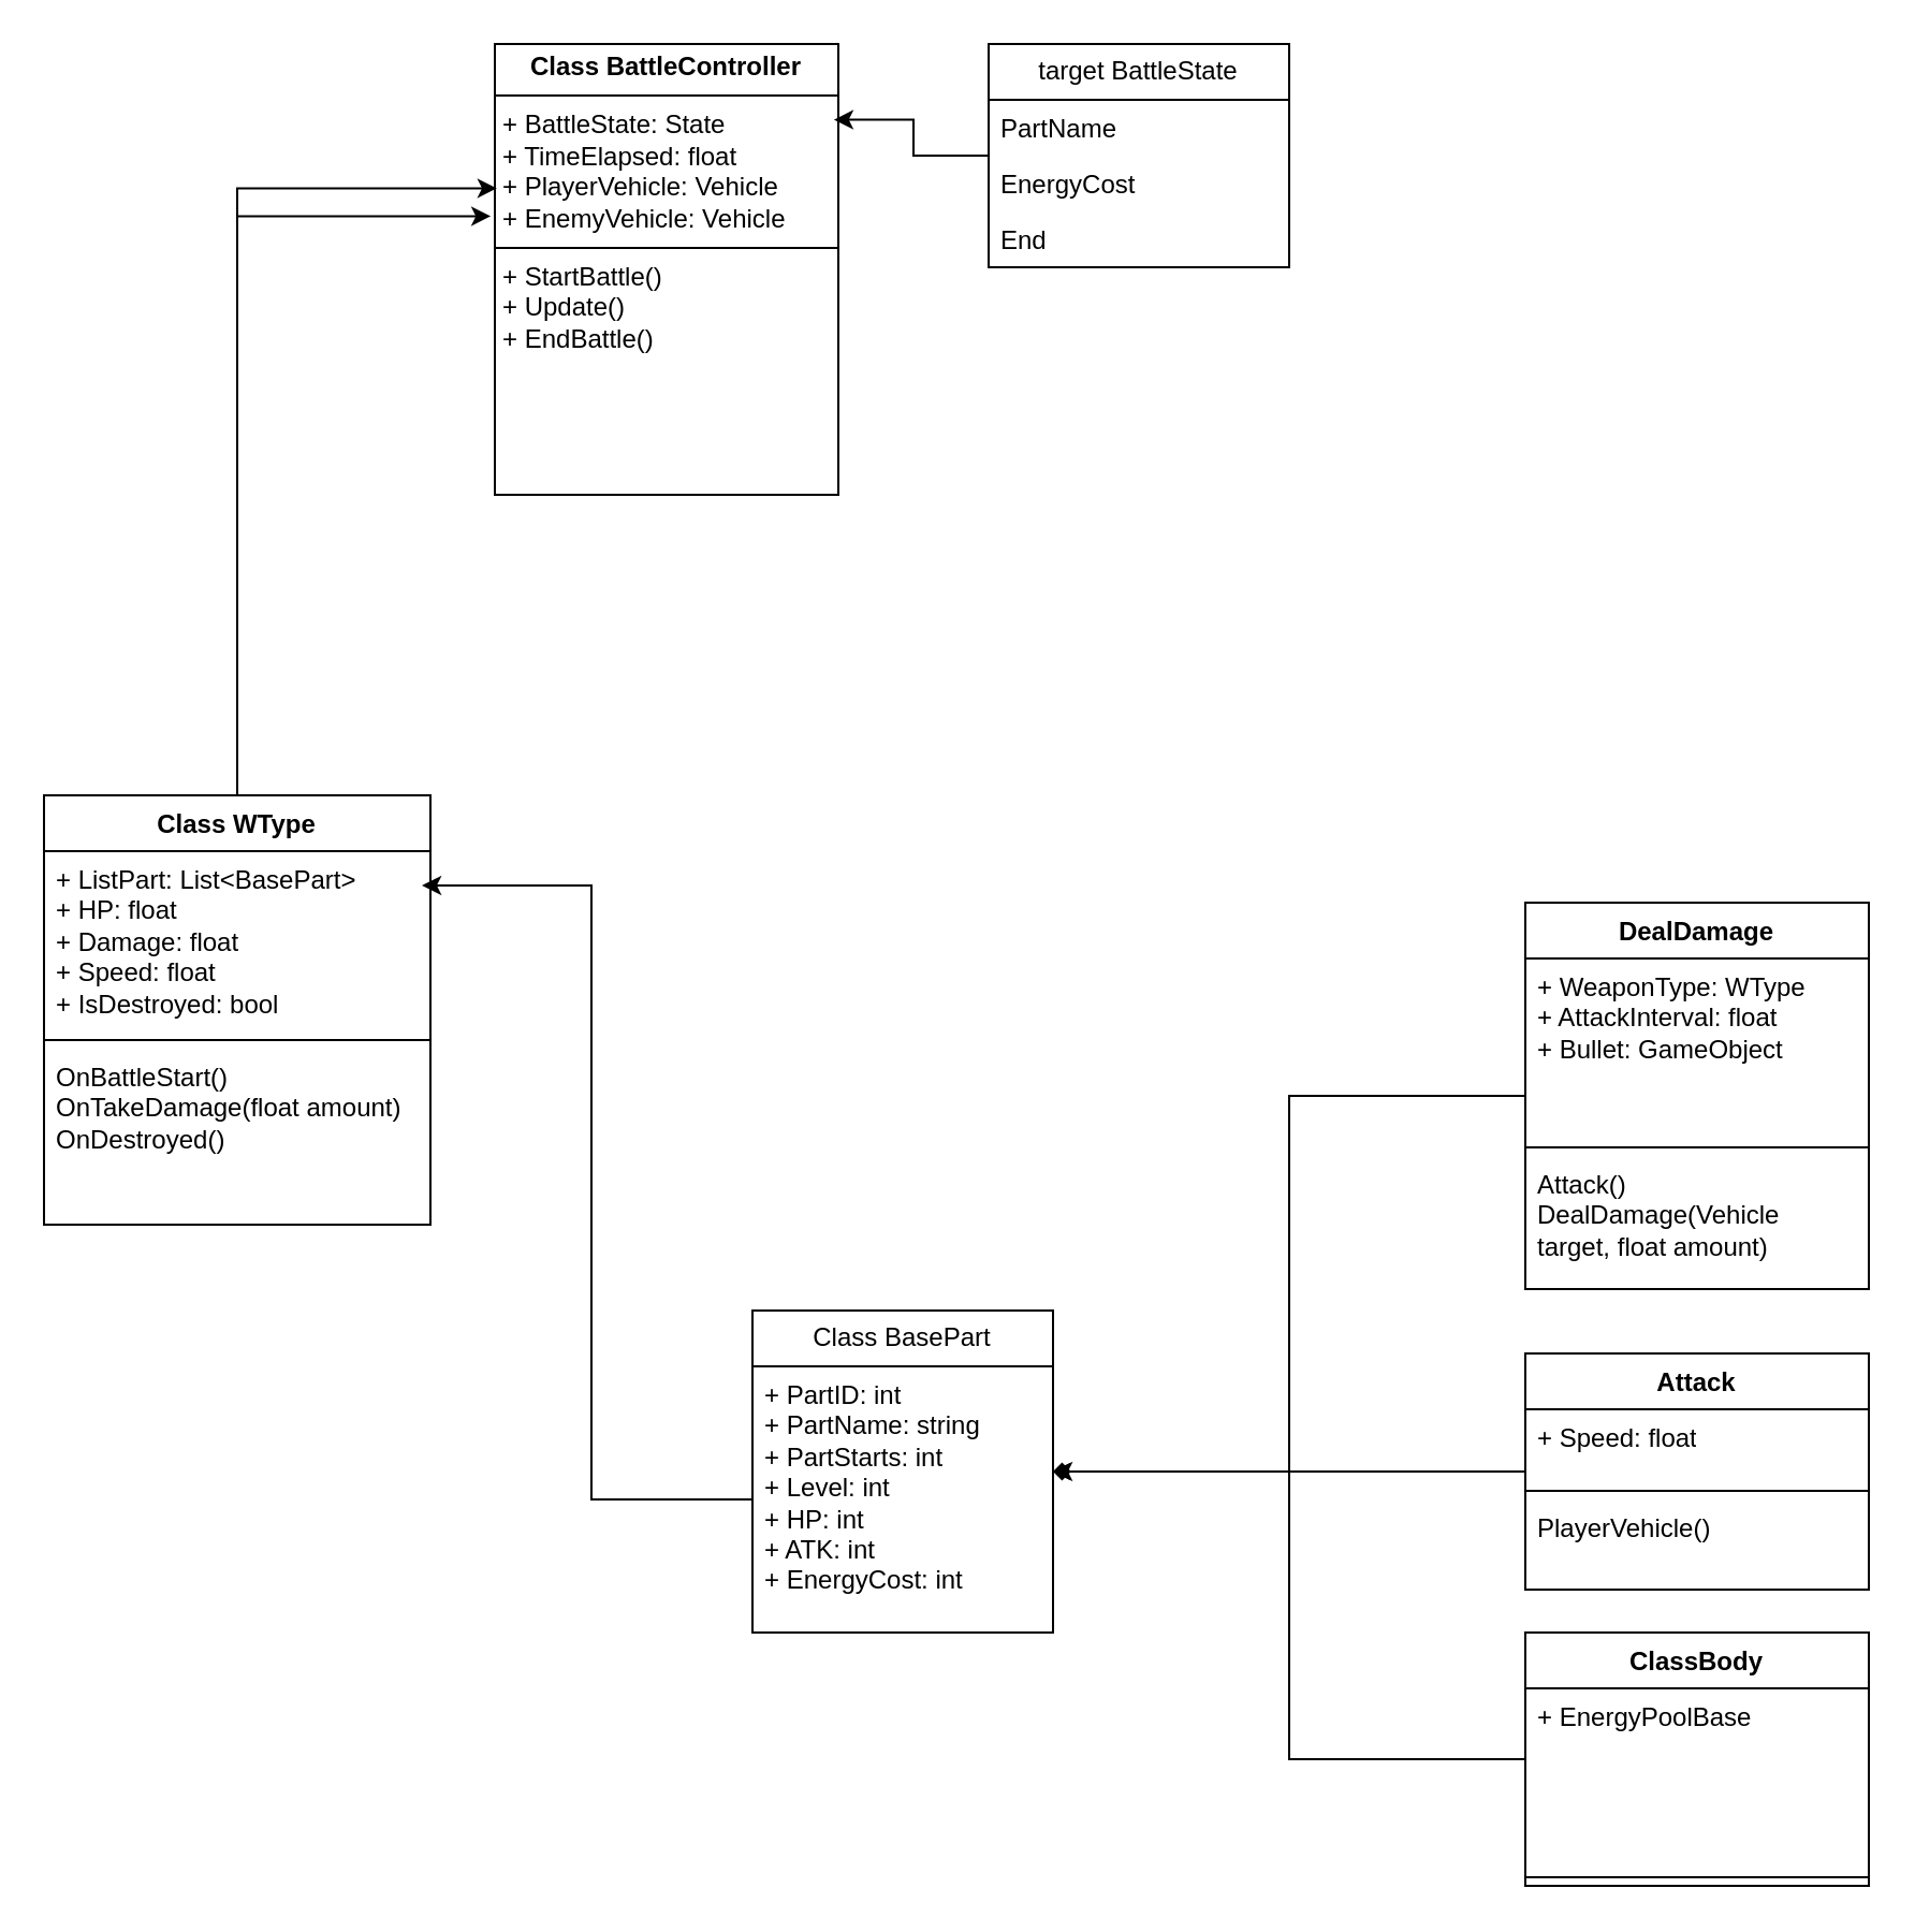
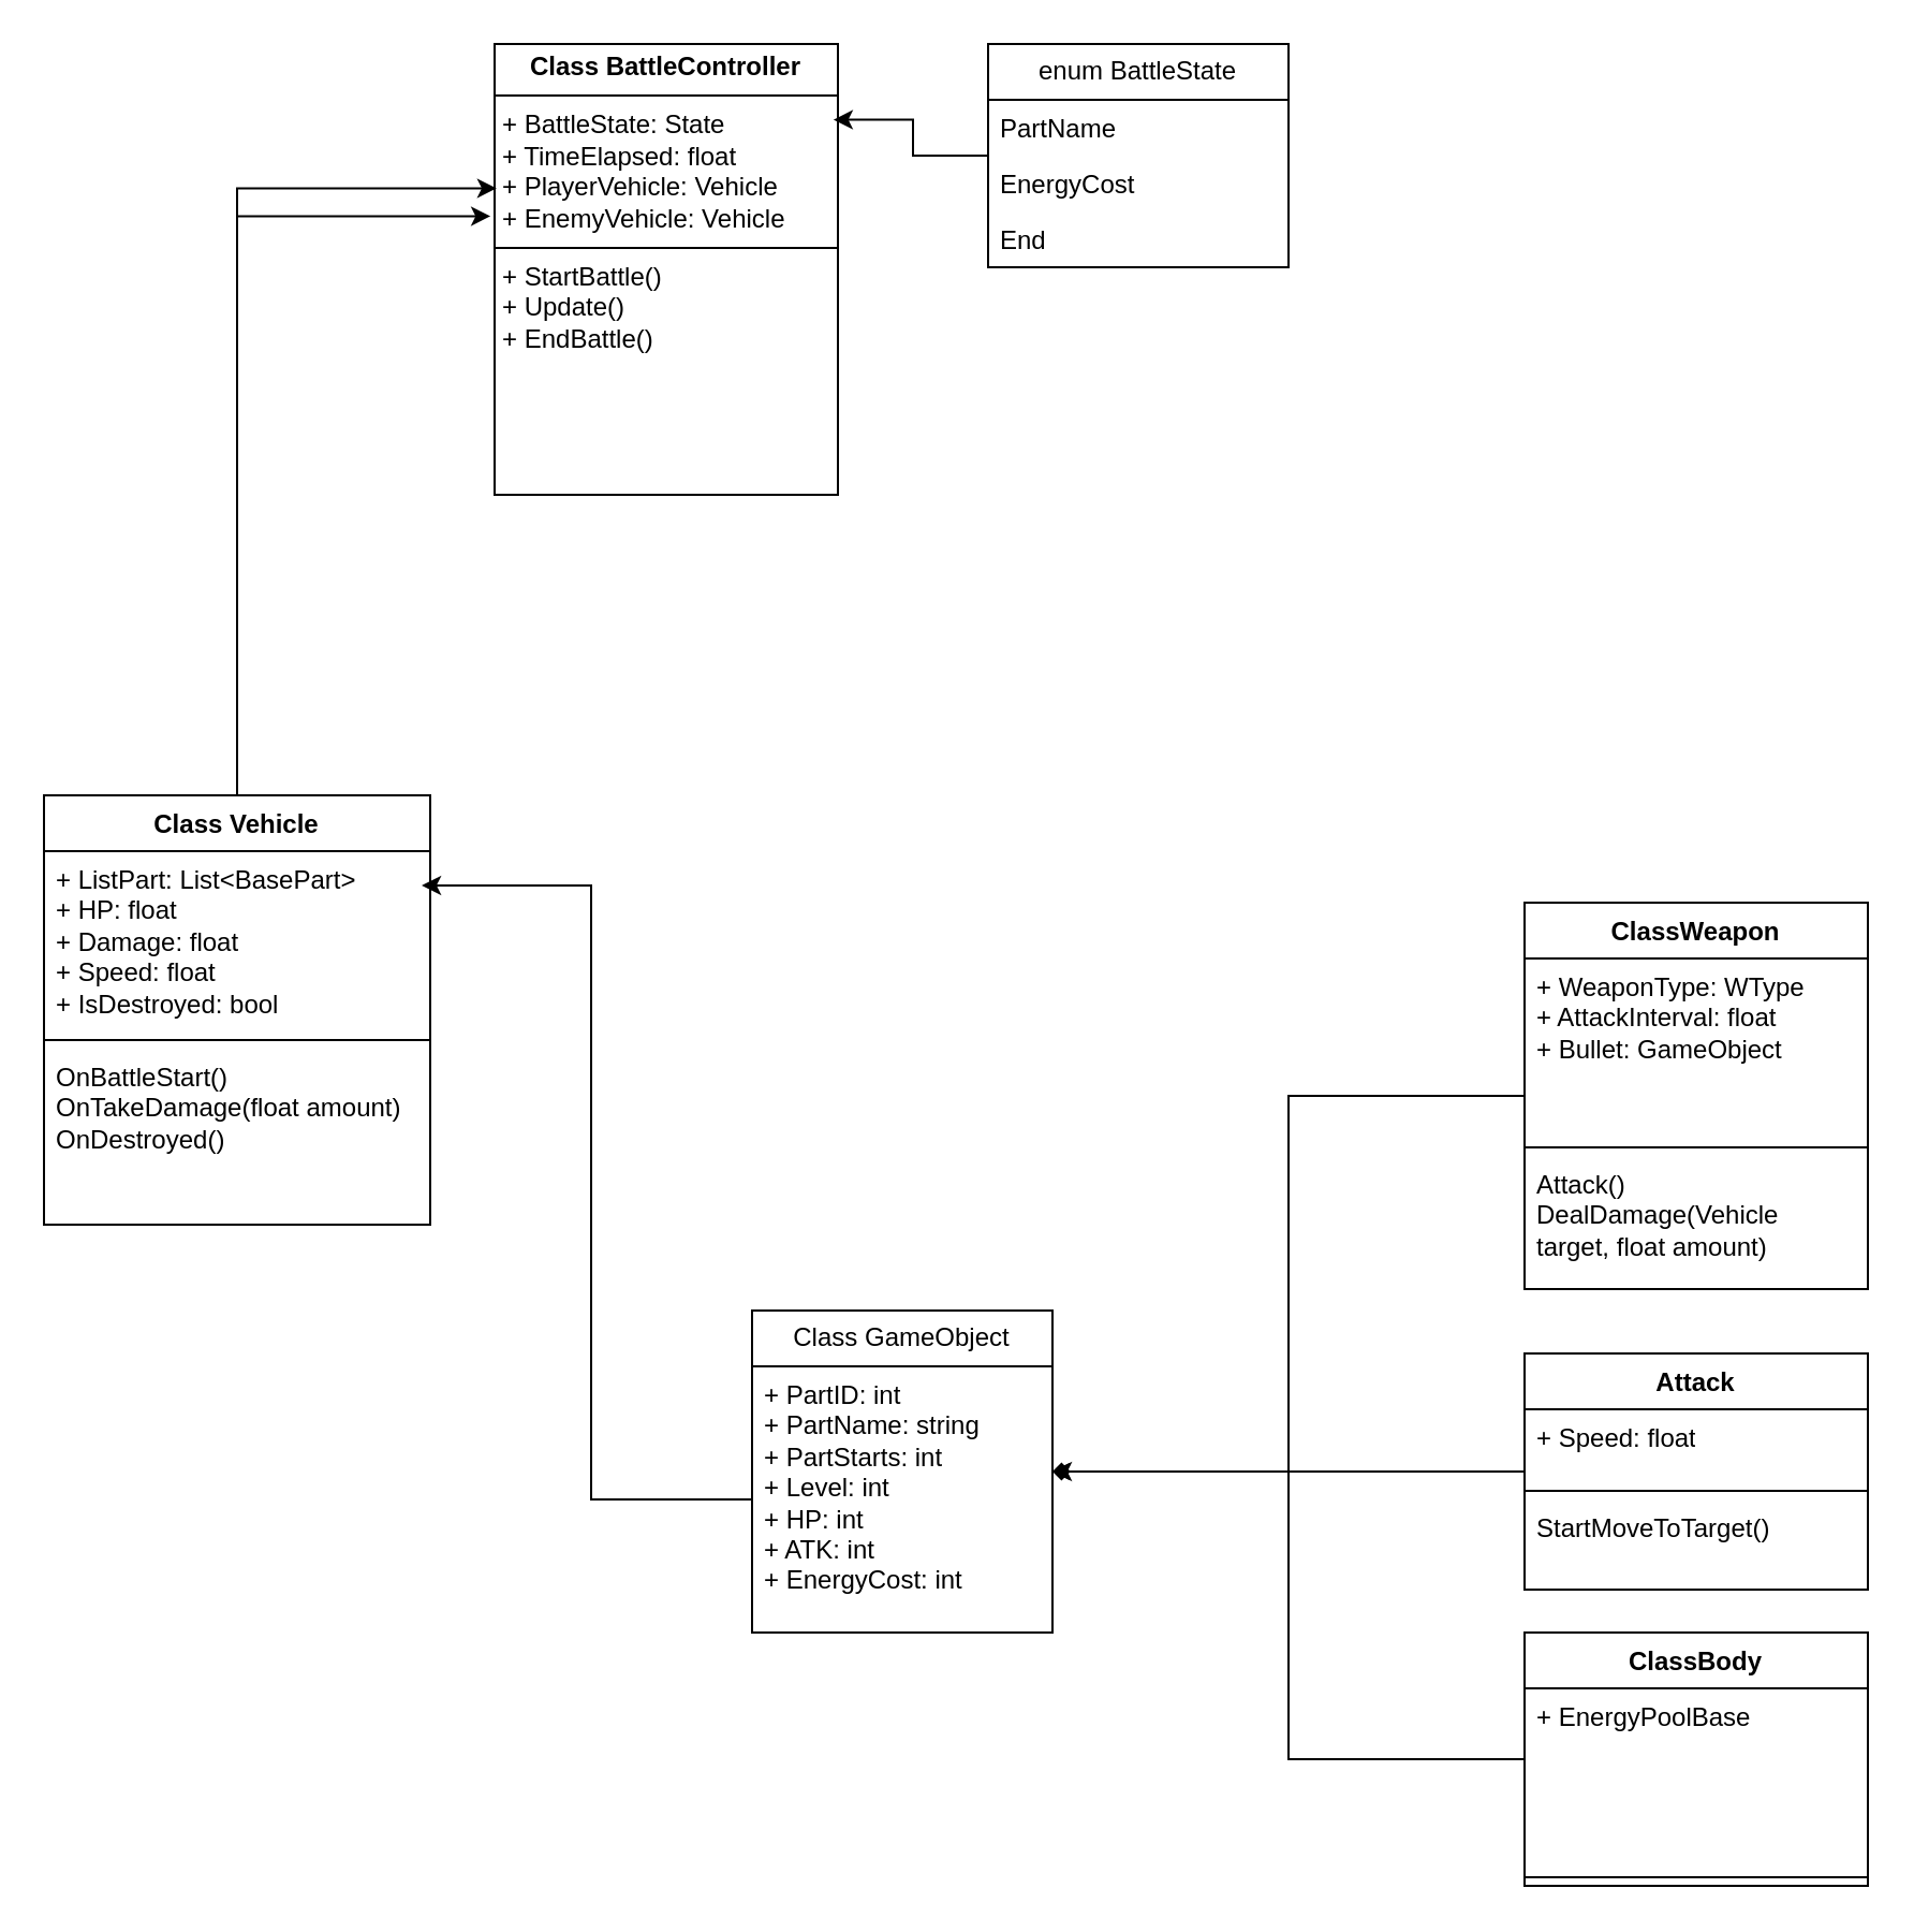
  <mxCell id="0" />
  <mxCell id="1" parent="0" />
  <mxCell id="2" value="&lt;p style=&quot;margin:0px;margin-top:4px;text-align:center;&quot;&gt;&lt;b&gt;Class BattleController&lt;/b&gt;&lt;/p&gt;&lt;hr size=&quot;1&quot; style=&quot;border-style:solid;&quot;&gt;&lt;p style=&quot;margin:0px;margin-left:4px;&quot;&gt;+ BattleState: State&lt;/p&gt;&lt;p style=&quot;margin:0px;margin-left:4px;&quot;&gt;+ TimeElapsed: float&lt;/p&gt;&lt;p style=&quot;margin:0px;margin-left:4px;&quot;&gt;+ PlayerVehicle: Vehicle&lt;/p&gt;&lt;p style=&quot;margin:0px;margin-left:4px;&quot;&gt;+ EnemyVehicle: Vehicle&lt;/p&gt;&lt;hr size=&quot;1&quot; style=&quot;border-style:solid;&quot;&gt;&lt;p style=&quot;margin:0px;margin-left:4px;&quot;&gt;+ StartBattle()&lt;/p&gt;&lt;p style=&quot;margin:0px;margin-left:4px;&quot;&gt;+ Update()&lt;/p&gt;&lt;p style=&quot;margin:0px;margin-left:4px;&quot;&gt;+ EndBattle()&lt;/p&gt;" style="verticalAlign=top;align=left;overflow=fill;html=1;whiteSpace=wrap;" vertex="1" parent="1"><mxGeometry x="230" y="20" width="160" height="210" as="geometry" /></mxCell>
- <mxCell id="3" value="target BattleState" style="swimlane;fontStyle=0;childLayout=stackLayout;horizontal=1;startSize=26;fillColor=none;horizontalStack=0;resizeParent=1;resizeParentMax=0;resizeLast=0;collapsible=1;marginBottom=0;whiteSpace=wrap;html=1;" vertex="1" parent="1"><mxGeometry x="460" y="20" width="140" height="104" as="geometry" /></mxCell>
+ <mxCell id="3" value="enum BattleState" style="swimlane;fontStyle=0;childLayout=stackLayout;horizontal=1;startSize=26;fillColor=none;horizontalStack=0;resizeParent=1;resizeParentMax=0;resizeLast=0;collapsible=1;marginBottom=0;whiteSpace=wrap;html=1;" vertex="1" parent="1"><mxGeometry x="460" y="20" width="140" height="104" as="geometry" /></mxCell>
  <mxCell id="4" value="PartName" style="text;strokeColor=none;fillColor=none;align=left;verticalAlign=top;spacingLeft=4;spacingRight=4;overflow=hidden;rotatable=0;points=[[0,0.5],[1,0.5]];portConstraint=eastwest;whiteSpace=wrap;html=1;" vertex="1" parent="3"><mxGeometry y="26" width="140" height="26" as="geometry" /></mxCell>
  <mxCell id="5" value="EnergyCost" style="text;strokeColor=none;fillColor=none;align=left;verticalAlign=top;spacingLeft=4;spacingRight=4;overflow=hidden;rotatable=0;points=[[0,0.5],[1,0.5]];portConstraint=eastwest;whiteSpace=wrap;html=1;" vertex="1" parent="3"><mxGeometry y="52" width="140" height="26" as="geometry" /></mxCell>
  <mxCell id="6" value="End" style="text;strokeColor=none;fillColor=none;align=left;verticalAlign=top;spacingLeft=4;spacingRight=4;overflow=hidden;rotatable=0;points=[[0,0.5],[1,0.5]];portConstraint=eastwest;whiteSpace=wrap;html=1;" vertex="1" parent="3"><mxGeometry y="78" width="140" height="26" as="geometry" /></mxCell>
- <mxCell id="7" value="Class BasePart" style="swimlane;fontStyle=0;childLayout=stackLayout;horizontal=1;startSize=26;fillColor=none;horizontalStack=0;resizeParent=1;resizeParentMax=0;resizeLast=0;collapsible=1;marginBottom=0;whiteSpace=wrap;html=1;" vertex="1" parent="1"><mxGeometry x="350" y="610" width="140" height="150" as="geometry" /></mxCell>
+ <mxCell id="7" value="Class GameObject" style="swimlane;fontStyle=0;childLayout=stackLayout;horizontal=1;startSize=26;fillColor=none;horizontalStack=0;resizeParent=1;resizeParentMax=0;resizeLast=0;collapsible=1;marginBottom=0;whiteSpace=wrap;html=1;" vertex="1" parent="1"><mxGeometry x="350" y="610" width="140" height="150" as="geometry" /></mxCell>
  <mxCell id="8" value="+ PartID: int&lt;div&gt;+ PartName: string&lt;/div&gt;&lt;div&gt;+ PartStarts: int&lt;/div&gt;&lt;div&gt;+ Level: int&lt;/div&gt;&lt;div&gt;+ HP: int&lt;/div&gt;&lt;div&gt;+ ATK: int&lt;/div&gt;&lt;div&gt;+ EnergyCost: int&lt;/div&gt;" style="text;strokeColor=none;fillColor=none;align=left;verticalAlign=top;spacingLeft=4;spacingRight=4;overflow=hidden;rotatable=0;points=[[0,0.5],[1,0.5]];portConstraint=eastwest;whiteSpace=wrap;html=1;" vertex="1" parent="7"><mxGeometry y="26" width="140" height="124" as="geometry" /></mxCell>
  <mxCell id="9" style="edgeStyle=orthogonalEdgeStyle;rounded=0;orthogonalLoop=1;jettySize=auto;html=1;endArrow=open;" edge="1" parent="1" source="10" target="7"><mxGeometry relative="1" as="geometry"><mxPoint x="580" y="680" as="targetPoint" /><Array as="points"><mxPoint x="600" y="510" /><mxPoint x="600" y="685" /></Array></mxGeometry></mxCell>
- <mxCell id="10" value="DealDamage" style="swimlane;fontStyle=1;align=center;verticalAlign=top;childLayout=stackLayout;horizontal=1;startSize=26;horizontalStack=0;resizeParent=1;resizeParentMax=0;resizeLast=0;collapsible=1;marginBottom=0;whiteSpace=wrap;html=1;" vertex="1" parent="1"><mxGeometry x="710" y="420" width="160" height="180" as="geometry" /></mxCell>
+ <mxCell id="10" value="ClassWeapon" style="swimlane;fontStyle=1;align=center;verticalAlign=top;childLayout=stackLayout;horizontal=1;startSize=26;horizontalStack=0;resizeParent=1;resizeParentMax=0;resizeLast=0;collapsible=1;marginBottom=0;whiteSpace=wrap;html=1;" vertex="1" parent="1"><mxGeometry x="710" y="420" width="160" height="180" as="geometry" /></mxCell>
  <mxCell id="11" value="+ WeaponType: WType&lt;div&gt;+ AttackInterval: float&lt;/div&gt;&lt;div&gt;+ Bullet: GameObject&lt;/div&gt;" style="text;strokeColor=none;fillColor=none;align=left;verticalAlign=top;spacingLeft=4;spacingRight=4;overflow=hidden;rotatable=0;points=[[0,0.5],[1,0.5]];portConstraint=eastwest;whiteSpace=wrap;html=1;" vertex="1" parent="10"><mxGeometry y="26" width="160" height="84" as="geometry" /></mxCell>
  <mxCell id="12" value="" style="line;strokeWidth=1;fillColor=none;align=left;verticalAlign=middle;spacingTop=-1;spacingLeft=3;spacingRight=3;rotatable=0;labelPosition=right;points=[];portConstraint=eastwest;strokeColor=inherit;" vertex="1" parent="10"><mxGeometry y="110" width="160" height="8" as="geometry" /></mxCell>
  <mxCell id="13" value="Attack()&lt;div&gt;&lt;div&gt;DealDamage(Vehicle target, float amount)&lt;br&gt;&lt;div&gt;&lt;br&gt;&lt;/div&gt;&lt;/div&gt;&lt;/div&gt;" style="text;strokeColor=none;fillColor=none;align=left;verticalAlign=top;spacingLeft=4;spacingRight=4;overflow=hidden;rotatable=0;points=[[0,0.5],[1,0.5]];portConstraint=eastwest;whiteSpace=wrap;html=1;" vertex="1" parent="10"><mxGeometry y="118" width="160" height="62" as="geometry" /></mxCell>
- <mxCell id="14" value="Class WType" style="swimlane;fontStyle=1;align=center;verticalAlign=top;childLayout=stackLayout;horizontal=1;startSize=26;horizontalStack=0;resizeParent=1;resizeParentMax=0;resizeLast=0;collapsible=1;marginBottom=0;whiteSpace=wrap;html=1;" vertex="1" parent="1"><mxGeometry x="20" y="370" width="180" height="200" as="geometry" /></mxCell>
+ <mxCell id="14" value="Class Vehicle" style="swimlane;fontStyle=1;align=center;verticalAlign=top;childLayout=stackLayout;horizontal=1;startSize=26;horizontalStack=0;resizeParent=1;resizeParentMax=0;resizeLast=0;collapsible=1;marginBottom=0;whiteSpace=wrap;html=1;" vertex="1" parent="1"><mxGeometry x="20" y="370" width="180" height="200" as="geometry" /></mxCell>
  <mxCell id="15" value="+ ListPart: List&amp;lt;BasePart&amp;gt;&lt;div&gt;+ HP: float&lt;/div&gt;&lt;div&gt;+ Damage: float&lt;/div&gt;&lt;div&gt;+ Speed: float&lt;/div&gt;&lt;div&gt;+ IsDestroyed: bool&lt;/div&gt;" style="text;strokeColor=none;fillColor=none;align=left;verticalAlign=top;spacingLeft=4;spacingRight=4;overflow=hidden;rotatable=0;points=[[0,0.5],[1,0.5]];portConstraint=eastwest;whiteSpace=wrap;html=1;" vertex="1" parent="14"><mxGeometry y="26" width="180" height="84" as="geometry" /></mxCell>
  <mxCell id="16" value="" style="line;strokeWidth=1;fillColor=none;align=left;verticalAlign=middle;spacingTop=-1;spacingLeft=3;spacingRight=3;rotatable=0;labelPosition=right;points=[];portConstraint=eastwest;strokeColor=inherit;" vertex="1" parent="14"><mxGeometry y="110" width="180" height="8" as="geometry" /></mxCell>
  <mxCell id="17" value="OnBattleStart()&lt;div&gt;OnTakeDamage(float amount)&lt;br&gt;&lt;div&gt;OnDestroyed()&lt;/div&gt;&lt;/div&gt;" style="text;strokeColor=none;fillColor=none;align=left;verticalAlign=top;spacingLeft=4;spacingRight=4;overflow=hidden;rotatable=0;points=[[0,0.5],[1,0.5]];portConstraint=eastwest;whiteSpace=wrap;html=1;" vertex="1" parent="14"><mxGeometry y="118" width="180" height="82" as="geometry" /></mxCell>
  <mxCell id="18" style="edgeStyle=orthogonalEdgeStyle;rounded=0;orthogonalLoop=1;jettySize=auto;html=1;" edge="1" parent="1" source="19" target="7"><mxGeometry relative="1" as="geometry" /></mxCell>
  <mxCell id="19" value="Attack" style="swimlane;fontStyle=1;align=center;verticalAlign=top;childLayout=stackLayout;horizontal=1;startSize=26;horizontalStack=0;resizeParent=1;resizeParentMax=0;resizeLast=0;collapsible=1;marginBottom=0;whiteSpace=wrap;html=1;" vertex="1" parent="1"><mxGeometry x="710" y="630" width="160" height="110" as="geometry" /></mxCell>
  <mxCell id="20" value="+ Speed: float" style="text;strokeColor=none;fillColor=none;align=left;verticalAlign=top;spacingLeft=4;spacingRight=4;overflow=hidden;rotatable=0;points=[[0,0.5],[1,0.5]];portConstraint=eastwest;whiteSpace=wrap;html=1;" vertex="1" parent="19"><mxGeometry y="26" width="160" height="34" as="geometry" /></mxCell>
  <mxCell id="21" value="" style="line;strokeWidth=1;fillColor=none;align=left;verticalAlign=middle;spacingTop=-1;spacingLeft=3;spacingRight=3;rotatable=0;labelPosition=right;points=[];portConstraint=eastwest;strokeColor=inherit;" vertex="1" parent="19"><mxGeometry y="60" width="160" height="8" as="geometry" /></mxCell>
- <mxCell id="22" value="&lt;div&gt;&lt;div&gt;&lt;div&gt;PlayerVehicle()&lt;/div&gt;&lt;/div&gt;&lt;/div&gt;" style="text;strokeColor=none;fillColor=none;align=left;verticalAlign=top;spacingLeft=4;spacingRight=4;overflow=hidden;rotatable=0;points=[[0,0.5],[1,0.5]];portConstraint=eastwest;whiteSpace=wrap;html=1;" vertex="1" parent="19"><mxGeometry y="68" width="160" height="42" as="geometry" /></mxCell>
+ <mxCell id="22" value="&lt;div&gt;&lt;div&gt;&lt;div&gt;StartMoveToTarget()&lt;/div&gt;&lt;/div&gt;&lt;/div&gt;" style="text;strokeColor=none;fillColor=none;align=left;verticalAlign=top;spacingLeft=4;spacingRight=4;overflow=hidden;rotatable=0;points=[[0,0.5],[1,0.5]];portConstraint=eastwest;whiteSpace=wrap;html=1;" vertex="1" parent="19"><mxGeometry y="68" width="160" height="42" as="geometry" /></mxCell>
  <mxCell id="23" style="edgeStyle=orthogonalEdgeStyle;rounded=0;orthogonalLoop=1;jettySize=auto;html=1;endArrow=diamond;" edge="1" parent="1" source="24" target="7"><mxGeometry relative="1" as="geometry"><mxPoint x="580" y="680" as="targetPoint" /></mxGeometry></mxCell>
  <mxCell id="24" value="ClassBody" style="swimlane;fontStyle=1;align=center;verticalAlign=top;childLayout=stackLayout;horizontal=1;startSize=26;horizontalStack=0;resizeParent=1;resizeParentMax=0;resizeLast=0;collapsible=1;marginBottom=0;whiteSpace=wrap;html=1;" vertex="1" parent="1"><mxGeometry x="710" y="760" width="160" height="118" as="geometry" /></mxCell>
  <mxCell id="25" value="+ EnergyPoolBase" style="text;strokeColor=none;fillColor=none;align=left;verticalAlign=top;spacingLeft=4;spacingRight=4;overflow=hidden;rotatable=0;points=[[0,0.5],[1,0.5]];portConstraint=eastwest;whiteSpace=wrap;html=1;" vertex="1" parent="24"><mxGeometry y="26" width="160" height="84" as="geometry" /></mxCell>
  <mxCell id="26" value="" style="line;strokeWidth=1;fillColor=none;align=left;verticalAlign=middle;spacingTop=-1;spacingLeft=3;spacingRight=3;rotatable=0;labelPosition=right;points=[];portConstraint=eastwest;strokeColor=inherit;" vertex="1" parent="24"><mxGeometry y="110" width="160" height="8" as="geometry" /></mxCell>
  <mxCell id="27" style="edgeStyle=orthogonalEdgeStyle;rounded=0;orthogonalLoop=1;jettySize=auto;html=1;entryX=0.978;entryY=0.19;entryDx=0;entryDy=0;entryPerimeter=0;" edge="1" parent="1" source="8" target="15"><mxGeometry relative="1" as="geometry" /></mxCell>
  <mxCell id="28" style="edgeStyle=orthogonalEdgeStyle;rounded=0;orthogonalLoop=1;jettySize=auto;html=1;entryX=0.006;entryY=0.32;entryDx=0;entryDy=0;entryPerimeter=0;exitX=0.5;exitY=0;exitDx=0;exitDy=0;" edge="1" parent="1" source="14" target="2"><mxGeometry relative="1" as="geometry" /></mxCell>
  <mxCell id="29" style="edgeStyle=orthogonalEdgeStyle;rounded=0;orthogonalLoop=1;jettySize=auto;html=1;exitX=0.5;exitY=0;exitDx=0;exitDy=0;entryX=-0.012;entryY=0.382;entryDx=0;entryDy=0;entryPerimeter=0;" edge="1" parent="1" source="14" target="2"><mxGeometry relative="1" as="geometry"><mxPoint x="240" y="101" as="targetPoint" /><Array as="points"><mxPoint x="110" y="100" /></Array></mxGeometry></mxCell>
  <mxCell id="30" style="edgeStyle=orthogonalEdgeStyle;rounded=0;orthogonalLoop=1;jettySize=auto;html=1;entryX=0.987;entryY=0.168;entryDx=0;entryDy=0;entryPerimeter=0;" edge="1" parent="1" source="3" target="2"><mxGeometry relative="1" as="geometry" /></mxCell>
